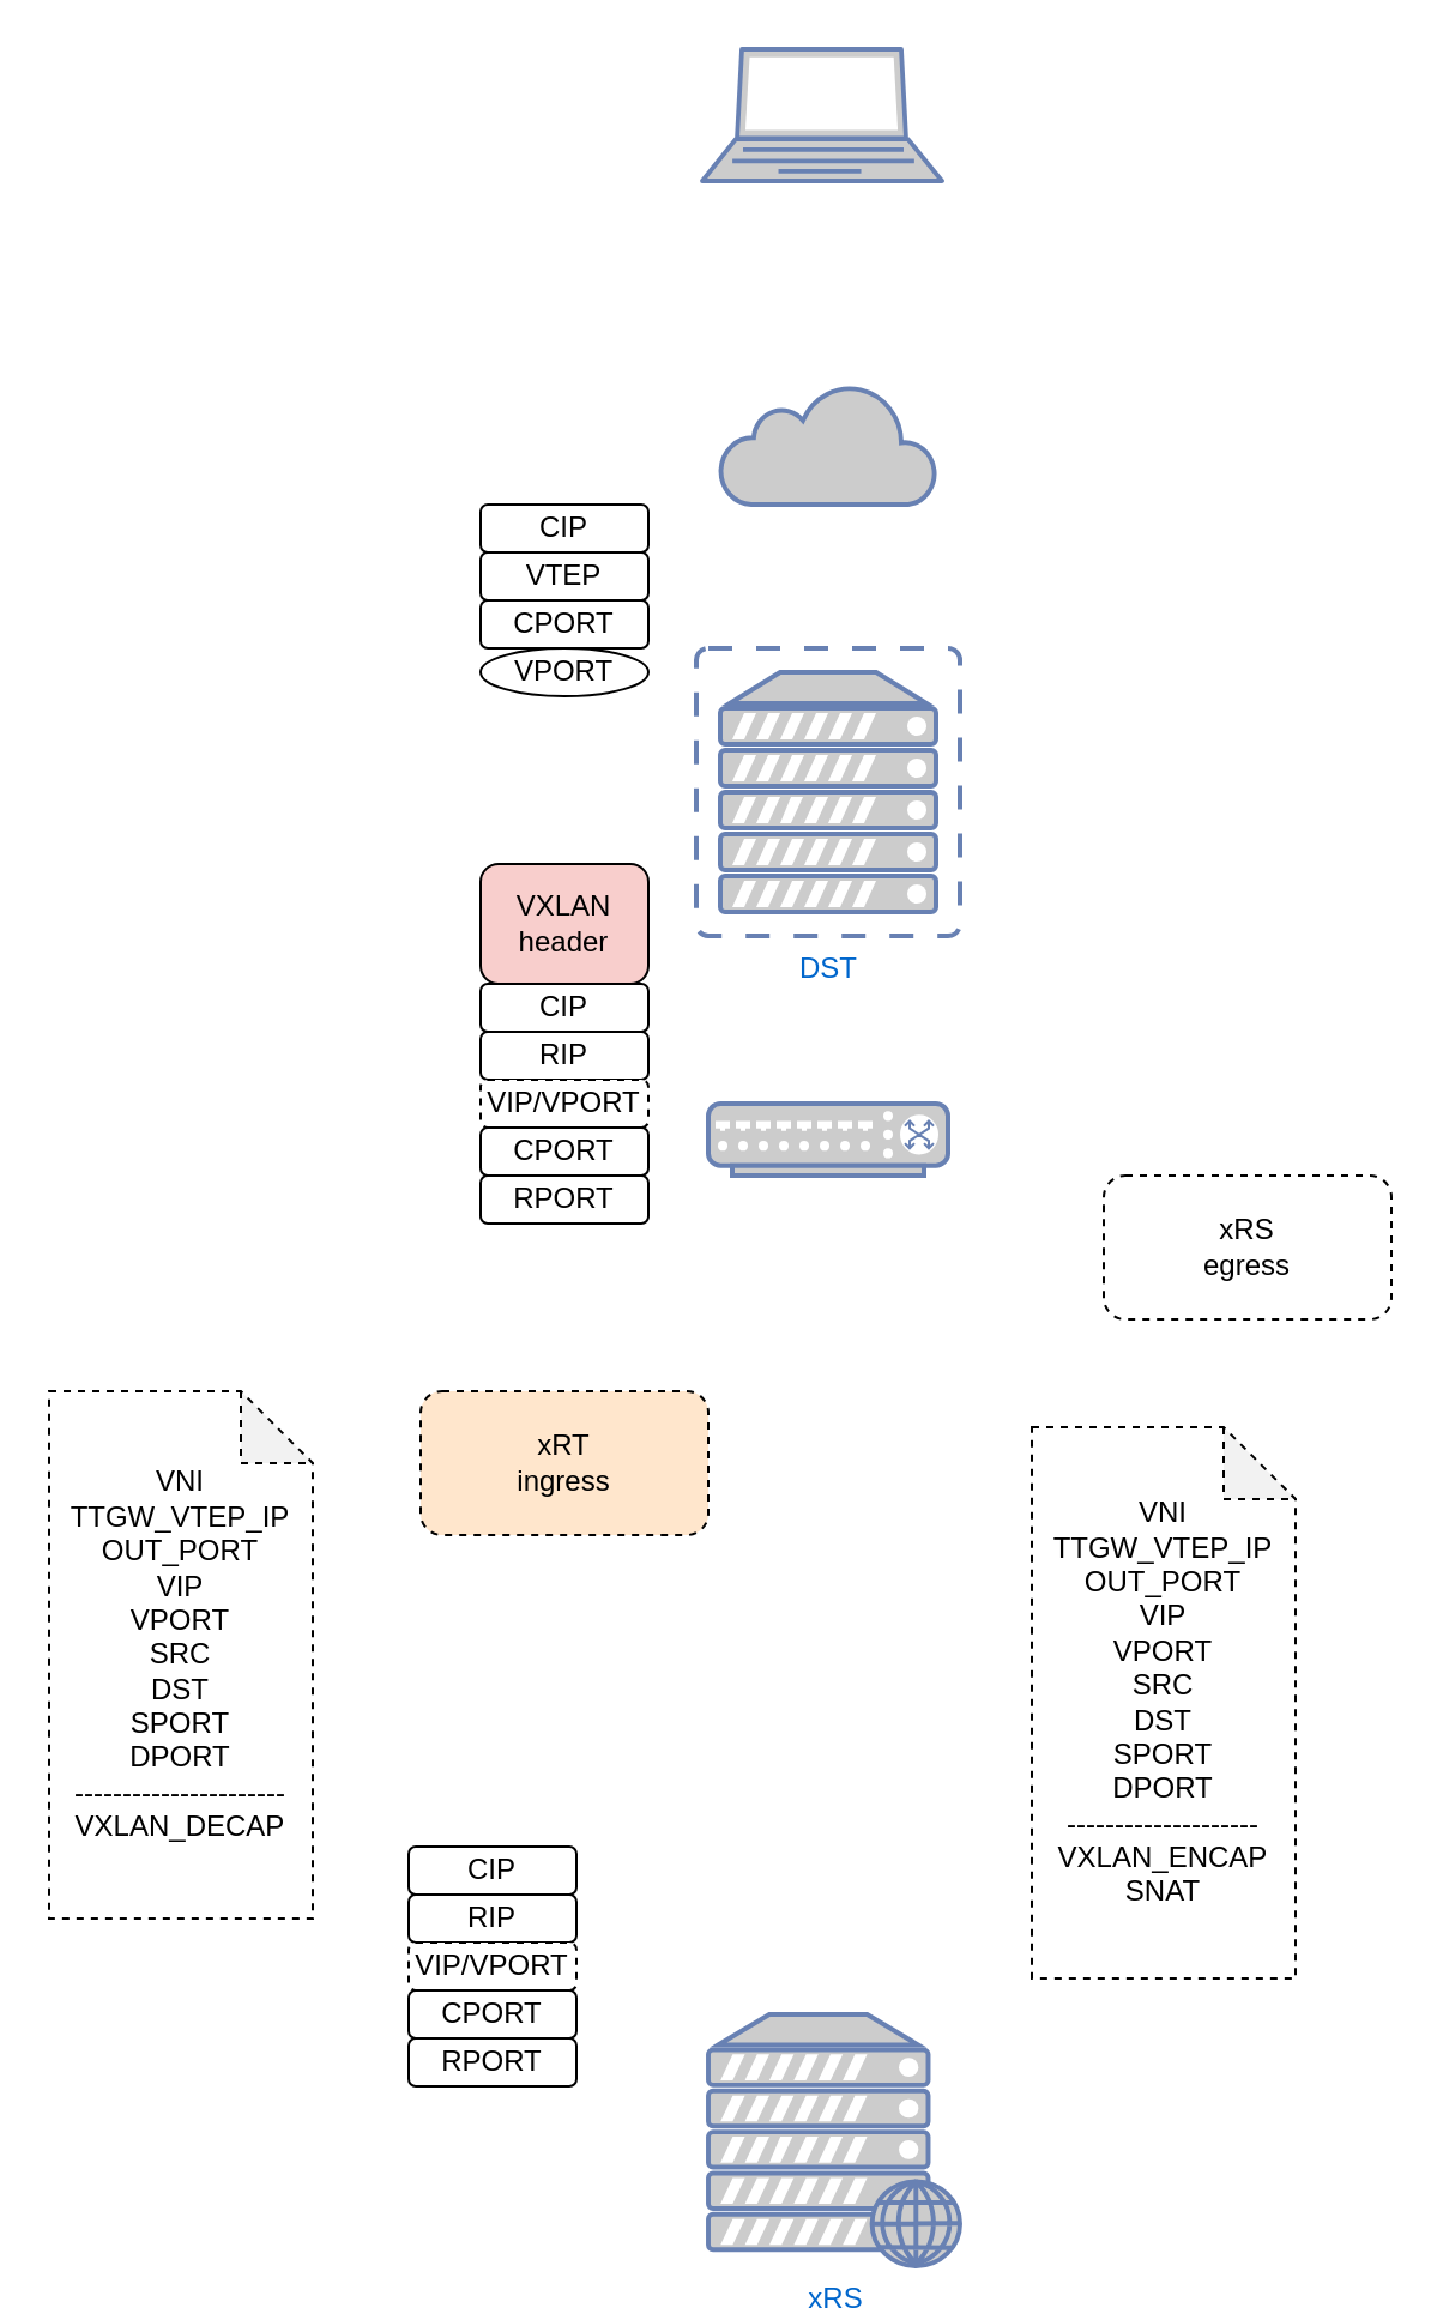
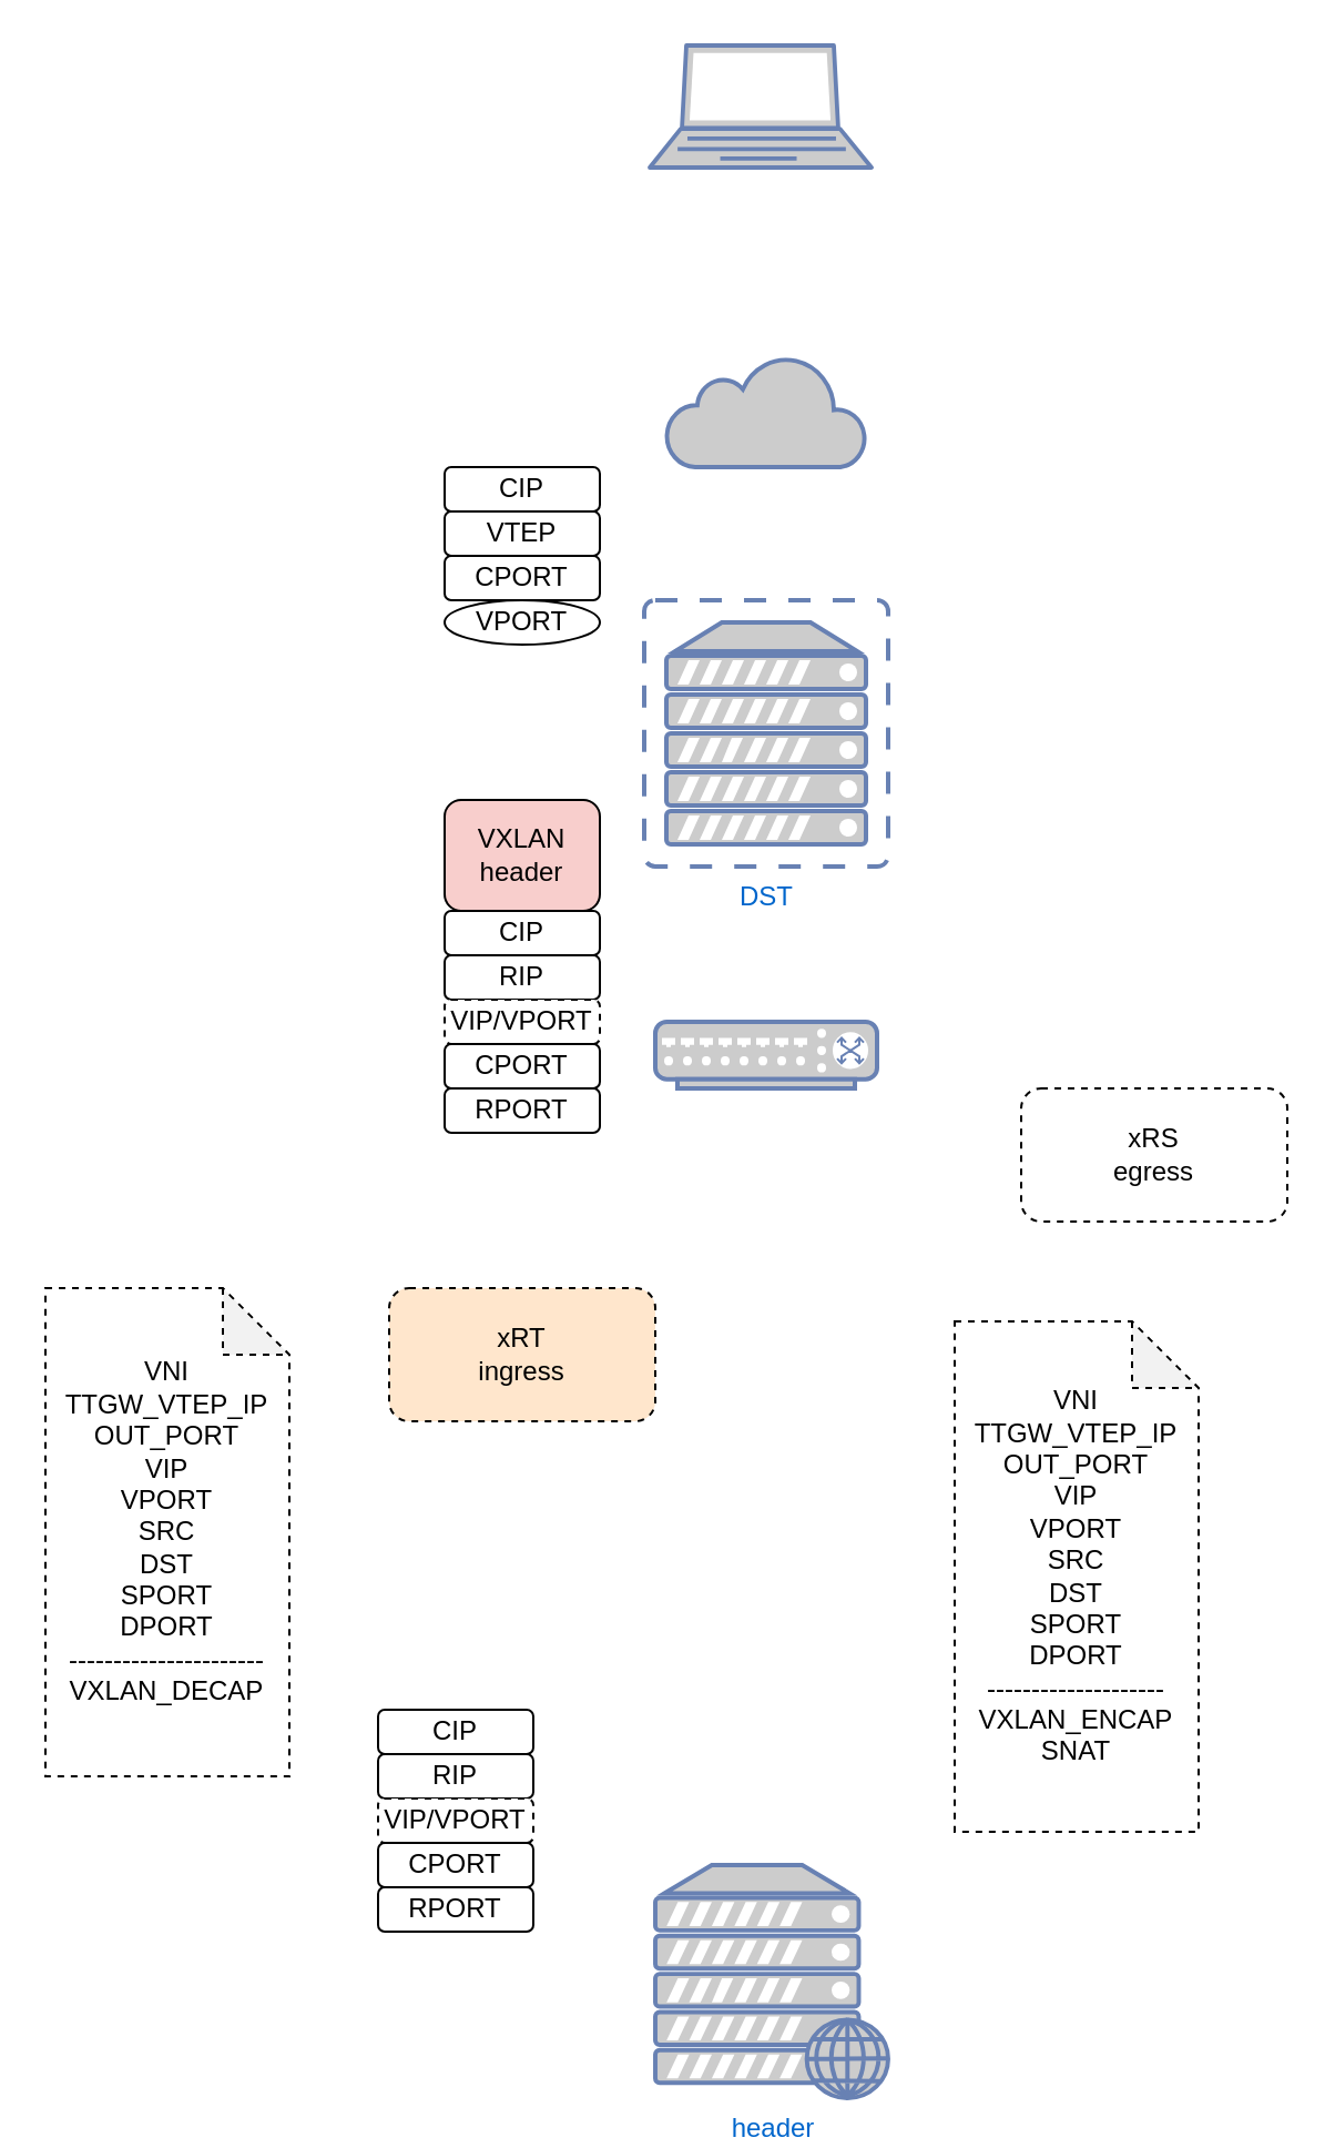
  <mxCell id="0" />
  <mxCell id="1" parent="0" />
- <mxCell id="2" value="xRS" style="fontColor=#0066CC;verticalAlign=top;verticalLabelPosition=bottom;labelPosition=center;align=center;html=1;outlineConnect=0;fillColor=#CCCCCC;strokeColor=#6881B3;gradientColor=none;gradientDirection=north;strokeWidth=2;shape=mxgraph.networks.web_server;" vertex="1" parent="1"><mxGeometry x="295" y="840" width="105" height="105" as="geometry" /></mxCell>
+ <mxCell id="2" value="header" style="fontColor=#0066CC;verticalAlign=top;verticalLabelPosition=bottom;labelPosition=center;align=center;html=1;outlineConnect=0;fillColor=#CCCCCC;strokeColor=#6881B3;gradientColor=none;gradientDirection=north;strokeWidth=2;shape=mxgraph.networks.web_server;" vertex="1" parent="1"><mxGeometry x="295" y="840" width="105" height="105" as="geometry" /></mxCell>
  <mxCell id="3" value="DST" style="fontColor=#0066CC;verticalAlign=top;verticalLabelPosition=bottom;labelPosition=center;align=center;html=1;outlineConnect=0;fillColor=#CCCCCC;strokeColor=#6881B3;gradientColor=none;gradientDirection=north;strokeWidth=2;shape=mxgraph.networks.virtual_server;" vertex="1" parent="1"><mxGeometry x="290" y="270" width="110" height="120" as="geometry" /></mxCell>
  <mxCell id="4" value="" style="fontColor=#0066CC;verticalAlign=top;verticalLabelPosition=bottom;labelPosition=center;align=center;html=1;outlineConnect=0;fillColor=#CCCCCC;strokeColor=#6881B3;gradientColor=none;gradientDirection=north;strokeWidth=2;shape=mxgraph.networks.switch;" vertex="1" parent="1"><mxGeometry x="295" y="460" width="100" height="30" as="geometry" /></mxCell>
  <mxCell id="5" value="" style="html=1;outlineConnect=0;fillColor=#CCCCCC;strokeColor=#6881B3;gradientColor=none;gradientDirection=north;strokeWidth=2;shape=mxgraph.networks.cloud;fontColor=#ffffff;" vertex="1" parent="1"><mxGeometry x="300" y="160" width="90" height="50" as="geometry" /></mxCell>
  <mxCell id="6" value="CIP" style="rounded=1;whiteSpace=wrap;html=1;" vertex="1" parent="1"><mxGeometry x="200" y="210" width="70" height="20" as="geometry" /></mxCell>
  <mxCell id="7" value="VTEP" style="rounded=1;whiteSpace=wrap;html=1;" vertex="1" parent="1"><mxGeometry x="200" y="230" width="70" height="20" as="geometry" /></mxCell>
  <mxCell id="8" value="" style="fontColor=#0066CC;verticalAlign=top;verticalLabelPosition=bottom;labelPosition=center;align=center;html=1;outlineConnect=0;fillColor=#CCCCCC;strokeColor=#6881B3;gradientColor=none;gradientDirection=north;strokeWidth=2;shape=mxgraph.networks.laptop;" vertex="1" parent="1"><mxGeometry x="292.5" y="20" width="100" height="55" as="geometry" /></mxCell>
  <mxCell id="9" value="CIP" style="rounded=1;whiteSpace=wrap;html=1;" vertex="1" parent="1"><mxGeometry x="200" y="410" width="70" height="20" as="geometry" /></mxCell>
  <mxCell id="10" value="RIP" style="rounded=1;whiteSpace=wrap;html=1;" vertex="1" parent="1"><mxGeometry x="200" y="430" width="70" height="20" as="geometry" /></mxCell>
  <mxCell id="11" value="CPORT" style="rounded=1;whiteSpace=wrap;html=1;" vertex="1" parent="1"><mxGeometry x="200" y="250" width="70" height="20" as="geometry" /></mxCell>
  <mxCell id="12" value="VIP/VPORT" style="rounded=1;whiteSpace=wrap;html=1;dashed=1;" vertex="1" parent="1"><mxGeometry x="200" y="450" width="70" height="20" as="geometry" /></mxCell>
  <mxCell id="13" value="RPORT" style="rounded=1;whiteSpace=wrap;html=1;" vertex="1" parent="1"><mxGeometry x="200" y="490" width="70" height="20" as="geometry" /></mxCell>
  <mxCell id="14" value="VXLAN&lt;br&gt;header" style="rounded=1;whiteSpace=wrap;html=1;fillColor=#f8cecc;" vertex="1" parent="1"><mxGeometry x="200" y="360" width="70" height="50" as="geometry" /></mxCell>
  <mxCell id="15" value="CIP" style="rounded=1;whiteSpace=wrap;html=1;" vertex="1" parent="1"><mxGeometry x="170" y="770" width="70" height="20" as="geometry" /></mxCell>
  <mxCell id="16" value="RIP" style="rounded=1;whiteSpace=wrap;html=1;" vertex="1" parent="1"><mxGeometry x="170" y="790" width="70" height="20" as="geometry" /></mxCell>
  <mxCell id="17" value="VIP/VPORT" style="rounded=1;whiteSpace=wrap;html=1;dashed=1;" vertex="1" parent="1"><mxGeometry x="170" y="810" width="70" height="20" as="geometry" /></mxCell>
  <mxCell id="18" value="RPORT" style="rounded=1;whiteSpace=wrap;html=1;" vertex="1" parent="1"><mxGeometry x="170" y="850" width="70" height="20" as="geometry" /></mxCell>
  <mxCell id="19" value="VPORT" style="ellipse;whiteSpace=wrap;html=1;" vertex="1" parent="1"><mxGeometry x="200" y="270" width="70" height="20" as="geometry" /></mxCell>
  <mxCell id="20" value="CPORT" style="rounded=1;whiteSpace=wrap;html=1;" vertex="1" parent="1"><mxGeometry x="200" y="470" width="70" height="20" as="geometry" /></mxCell>
  <mxCell id="21" value="CPORT" style="rounded=1;whiteSpace=wrap;html=1;" vertex="1" parent="1"><mxGeometry x="170" y="830" width="70" height="20" as="geometry" /></mxCell>
  <mxCell id="22" value="xRT&lt;br&gt;ingress" style="rounded=1;whiteSpace=wrap;html=1;dashed=1;fillColor=#ffe6cc;" vertex="1" parent="1"><mxGeometry x="175" y="580" width="120" height="60" as="geometry" /></mxCell>
  <mxCell id="23" value="xRS&lt;br&gt;egress" style="rounded=1;whiteSpace=wrap;html=1;dashed=1;" vertex="1" parent="1"><mxGeometry x="460" y="490" width="120" height="60" as="geometry" /></mxCell>
  <mxCell id="24" value="&lt;span&gt;VNI&lt;/span&gt;&lt;br&gt;&lt;span&gt;TTGW_VTEP_IP&lt;/span&gt;&lt;br&gt;&lt;span&gt;OUT_PORT&lt;/span&gt;&lt;br&gt;&lt;span&gt;VIP&lt;/span&gt;&lt;br&gt;&lt;span&gt;VPORT&lt;/span&gt;&lt;br&gt;&lt;span&gt;SRC&lt;/span&gt;&lt;br&gt;&lt;span&gt;DST&lt;/span&gt;&lt;br&gt;&lt;span&gt;SPORT&lt;/span&gt;&lt;br&gt;&lt;span&gt;DPORT&lt;br&gt;----------------------&lt;br&gt;VXLAN_DECAP&lt;br&gt;&lt;/span&gt;" style="shape=note;whiteSpace=wrap;html=1;backgroundOutline=1;darkOpacity=0.05;dashed=1;" vertex="1" parent="1"><mxGeometry x="20" y="580" width="110" height="220" as="geometry" /></mxCell>
  <mxCell id="25" value="&lt;span&gt;VNI&lt;/span&gt;&lt;br&gt;&lt;span&gt;TTGW_VTEP_IP&lt;/span&gt;&lt;br&gt;&lt;span&gt;OUT_PORT&lt;/span&gt;&lt;br&gt;&lt;span&gt;VIP&lt;/span&gt;&lt;br&gt;&lt;span&gt;VPORT&lt;/span&gt;&lt;br&gt;&lt;span&gt;SRC&lt;/span&gt;&lt;br&gt;&lt;span&gt;DST&lt;/span&gt;&lt;br&gt;&lt;span&gt;SPORT&lt;/span&gt;&lt;br&gt;&lt;span&gt;DPORT&lt;br&gt;--------------------&lt;br&gt;VXLAN_ENCAP&lt;br&gt;SNAT&lt;br&gt;&lt;/span&gt;" style="shape=note;whiteSpace=wrap;html=1;backgroundOutline=1;darkOpacity=0.05;dashed=1;" vertex="1" parent="1"><mxGeometry x="430" y="595" width="110" height="230" as="geometry" /></mxCell>
